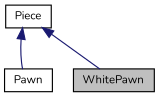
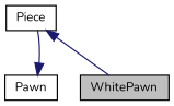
  digraph {
    fontname=Nunito
    node [color=black fontname=Nunito fontsize=10 shape=record]
    edge [color=midnightblue dir=back fontname=Nunito fontsize=10 labelfontname=Helvetica labelfontsize=10 style=solid]
    n1 [fillcolor=grey75 fontcolor=black height=0.2 label=WhitePawn style=filled width=0.4]
    n2 [height=0.2 label=Pawn width=0.4]
    n3 [height=0.2 label=Piece width=0.4]
    n3 -> n1
-   n3 -> n2
+   n2 -> n3
  }
